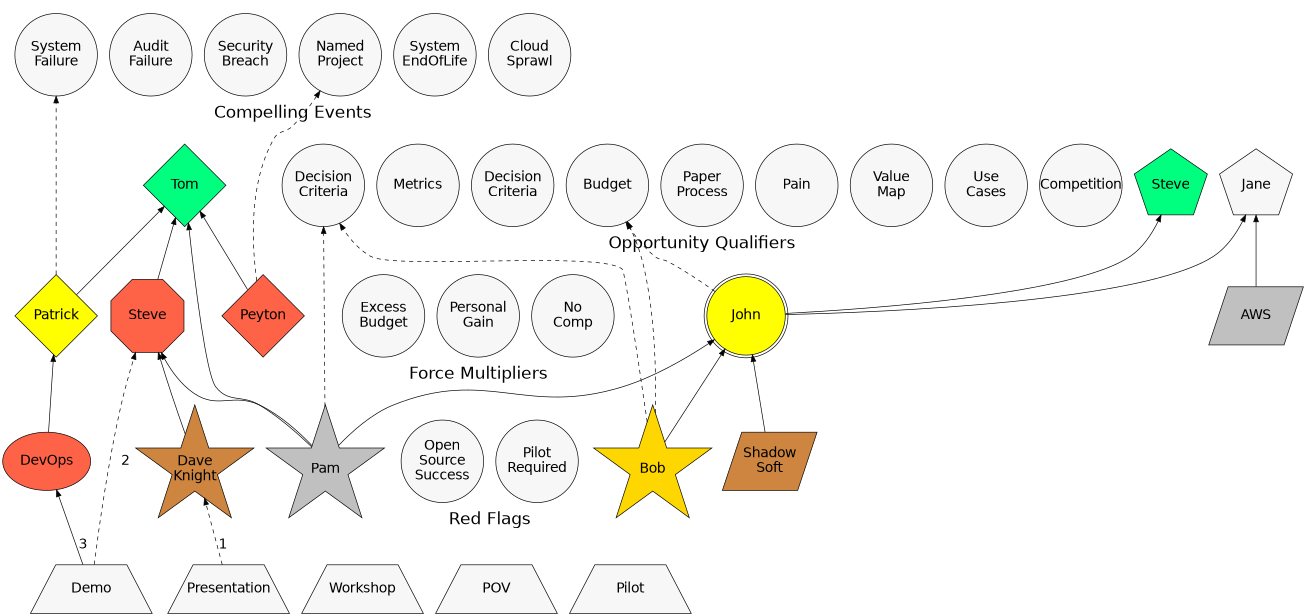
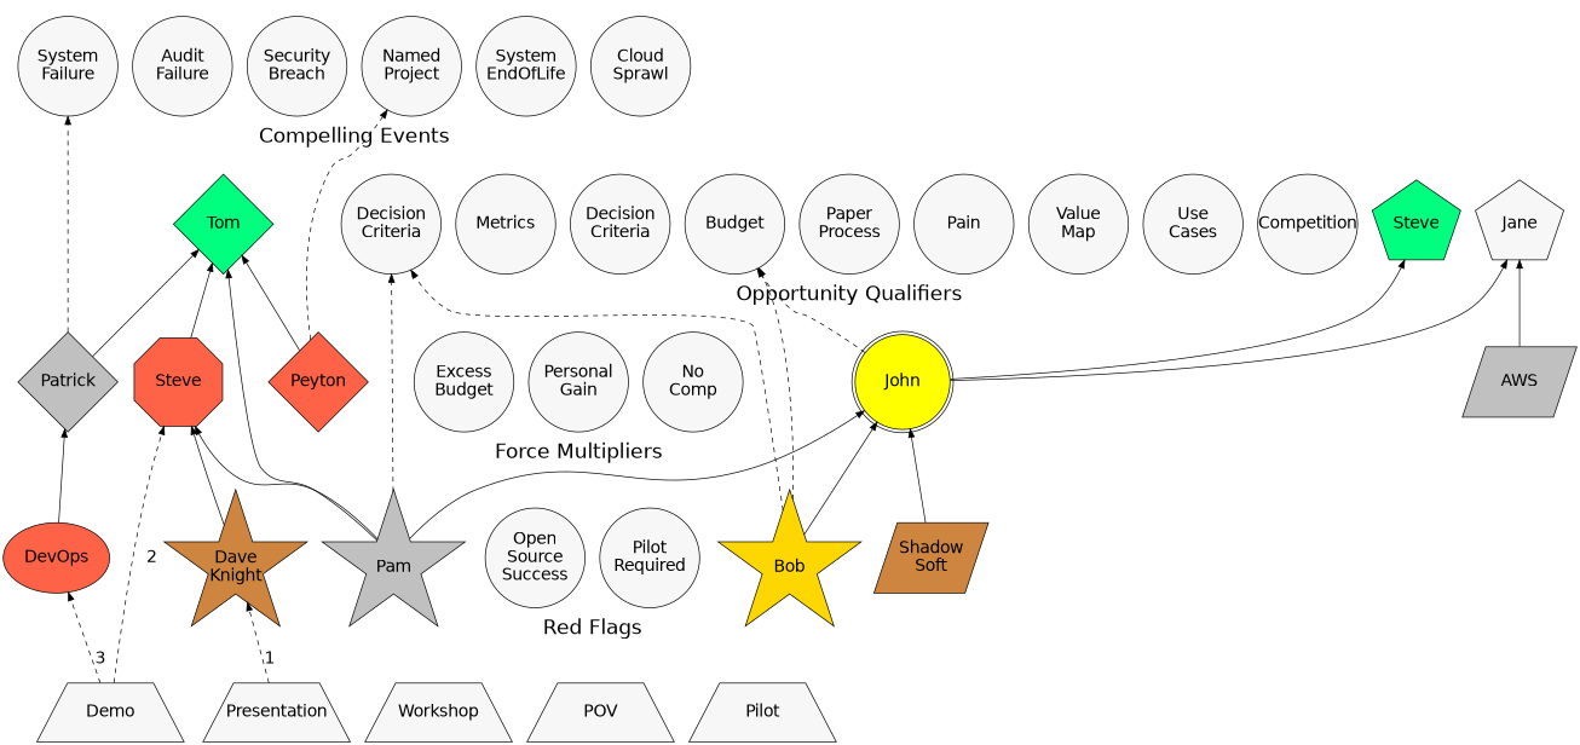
  digraph {
    fontname=Helvetica
    fontsize=25
    penwidth=0
    rankdir=BT
    node [fillcolor=grey97 fixedsize=true fontname=Helvetica fontsize=20 shape=circle style=filled]
    edge [fontname=Helvetica fontsize=20 style=solid]
    n1 [height=1.7 label="No\nComp" width=1.7]
    n2 [height=1.7 label="Personal\nGain" width=1.7]
    n3 [height=1.7 label="Excess\nBudget" width=1.7]
    n4 [height=1.7 label="Pilot\nRequired" width=1.7]
    n5 [height=1.7 label="Open\nSource\nSuccess" width=1.7]
    Competition [height=1.7 width=1.7]
    n7 [height=1.7 label="Use\nCases" width=1.7]
    n8 [height=1.7 label="Value\nMap" width=1.7]
    Pain [height=1.7 width=1.7]
    n10 [height=1.7 label="Paper\nProcess" width=1.7]
    n11 [height=1.7 label="Decision\nCriteria" width=1.7]
    n12 [height=1.7 label="Decision\nCriteria" width=1.7]
    Metrics [height=1.7 width=1.7]
    Budget [height=1.7 width=1.7]
    n15 [height=1.7 label="Cloud\nSprawl" width=1.7]
    n16 [height=1.7 label="System\nEndOfLife" width=1.7]
    n17 [height=1.7 label="System\nFailure" width=1.7]
    n18 [height=1.7 label="Security\nBreach" width=1.7]
    n19 [height=1.7 label="Audit\nFailure" width=1.7]
    n20 [height=1.7 label="Named\nProject" width=1.7]
    n21 [height=1.0 label=Presentation shape=trapezium width=2.5]
    n22 [height=1.0 label=Demo shape=trapezium width=2.5]
    n23 [height=1.0 label=Workshop shape=trapezium width=2.5]
    n24 [height=1.0 label=POV shape=trapezium width=2.5]
    n25 [height=1.0 label=Pilot shape=trapezium width=2.5]
    n26 [fillcolor=peru height=2.3 label="\nDave\nKnight" shape=star width=2.3]
    n27 [fillcolor=tomato height=1.5 label=Steve shape=octagon width=1.5]
    n28 [fillcolor=tomato height=1.2 label=DevOps shape=oval width=1.8]
    n29 [height=1.5 label=Jane shape=pentagon width=1.5]
    n30 [fillcolor=springgreen height=1.5 label=Steve shape=pentagon width=1.5]
    n31 [fillcolor=yellow1 height=1.5 label=John shape=doublecircle width=1.5]
    n32 [fillcolor=gold height=2.3 label="\nBob" shape=star width=2.3]
    n33 [fillcolor=silver height=2.3 label="\nPam" shape=star width=2.3]
    n34 [fillcolor=springgreen height=1.7 label=Tom shape=diamond width=1.7]
-   n35 [fillcolor=yellow1 height=1.7 label=Patrick shape=diamond width=1.7]
+   n35 [fillcolor=silver height=1.7 label=Patrick shape=diamond width=1.7]
    n36 [fillcolor=tomato height=1.7 label=Peyton shape=diamond width=1.7]
    n37 [fillcolor=silver height=1.2 label=AWS shape=parallelogram width=1.8]
    n38 [fillcolor=peru height=1.2 label="Shadow\nSoft" shape=parallelogram width=1.8]
    subgraph cluster_1 {
      label="Force Multipliers"
      subgraph sub_2 {
        label="Force Multipliers"
        rank=same
        n1
        n2
        n3
      }
    }
    subgraph cluster_3 {
      label="Red Flags"
      subgraph sub_4 {
        label="Red Flags"
        rank=same
        n4
        n5
      }
    }
    subgraph cluster_5 {
      label="Opportunity Qualifiers"
      subgraph sub_6 {
        label="Opportunity Qualifiers"
        rank=same
        Competition
        n7
        n8
        Pain
        n10
        n11
        n12
        Metrics
        Budget
      }
    }
    subgraph cluster_7 {
      label="Compelling Events"
      subgraph sub_8 {
        label="Compelling Events"
        rank=same
        n15
        n16
        n17
        n18
        n19
        n20
      }
    }
    subgraph sub_9 {
      label="SE Activities"
      subgraph sub_10 {
        label="SE Activities"
        rank=same
        n21
        n22
        n23
        n24
        n25
      }
    }
    n2 -> Budget [style=invis]
    n5 -> n2 [style=invis]
    Budget -> n20 [style=invis]
    n21 -> n5 [style=invis]
    n21 -> n26 [label=1 style=dashed]
    n22 -> n27 [label=2 style=dashed]
-   n22 -> n28 [label=3]
+   n22 -> n28 [label=3 style=dashed]
    n26 -> n27
    n27 -> n34
    n28 -> n35
    n31 -> Budget [style=dashed]
    n31 -> n29
    n31 -> n30
    n32 -> n11 [style=dashed]
    n32 -> Budget [style=dashed]
    n32 -> n31
    n33 -> n11 [style=dashed]
    n33 -> n27
    n33 -> n31
    n33 -> n34
    n35 -> n17 [style=dashed]
    n35 -> n34
    n36 -> n20 [style=dashed]
    n36 -> n34
    n37 -> n29
    n38 -> n31
  }
